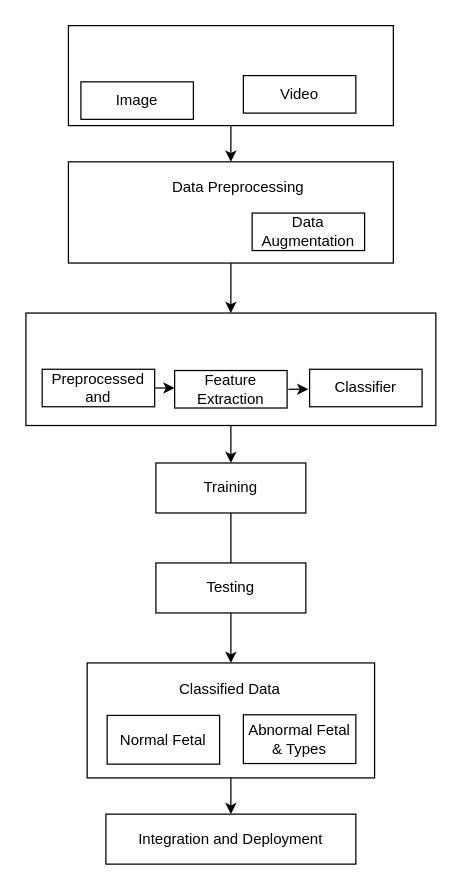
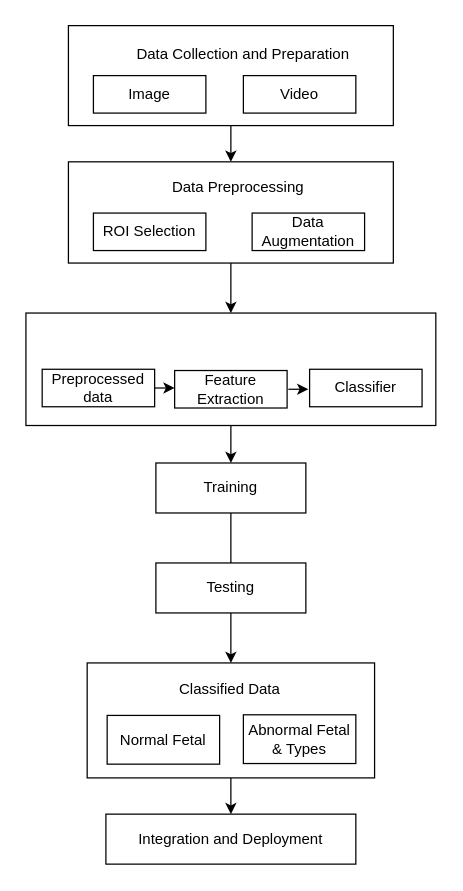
  <mxCell id="0" />
  <mxCell id="1" parent="0" />
  <mxCell id="2" style="edgeStyle=orthogonalEdgeStyle;rounded=0;orthogonalLoop=1;jettySize=auto;html=1;entryX=0.5;entryY=0;entryDx=0;entryDy=0;" edge="1" parent="1" source="3" target="15"><mxGeometry relative="1" as="geometry" /></mxCell>
  <mxCell id="3" value="" style="rounded=0;whiteSpace=wrap;html=1;" vertex="1" parent="1"><mxGeometry x="69" y="530" width="230" height="92" as="geometry" /></mxCell>
  <mxCell id="4" style="edgeStyle=orthogonalEdgeStyle;rounded=0;orthogonalLoop=1;jettySize=auto;html=1;entryX=0.5;entryY=0;entryDx=0;entryDy=0;" edge="1" parent="1" source="5" target="7"><mxGeometry relative="1" as="geometry" /></mxCell>
  <mxCell id="5" value="" style="rounded=0;whiteSpace=wrap;html=1;" vertex="1" parent="1"><mxGeometry x="54" y="20" width="260" height="80" as="geometry" /></mxCell>
  <mxCell id="6" style="edgeStyle=orthogonalEdgeStyle;rounded=0;orthogonalLoop=1;jettySize=auto;html=1;entryX=0.5;entryY=0;entryDx=0;entryDy=0;" edge="1" parent="1" source="7" target="13"><mxGeometry relative="1" as="geometry" /></mxCell>
  <mxCell id="7" value="" style="rounded=0;whiteSpace=wrap;html=1;" vertex="1" parent="1"><mxGeometry x="54" y="129" width="260" height="81" as="geometry" /></mxCell>
  <mxCell id="8" style="edgeStyle=orthogonalEdgeStyle;rounded=0;orthogonalLoop=1;jettySize=auto;html=1;entryX=0.5;entryY=0;entryDx=0;entryDy=0;" edge="1" parent="1" source="9" target="3"><mxGeometry relative="1" as="geometry" /></mxCell>
  <mxCell id="9" value="Testing" style="rounded=0;whiteSpace=wrap;html=1;" vertex="1" parent="1"><mxGeometry x="124" y="450" width="120" height="40" as="geometry" /></mxCell>
  <mxCell id="10" style="edgeStyle=orthogonalEdgeStyle;rounded=0;orthogonalLoop=1;jettySize=auto;html=1;entryX=0.5;entryY=0;entryDx=0;entryDy=0;endArrow=none;" edge="1" parent="1" source="11" target="9"><mxGeometry relative="1" as="geometry" /></mxCell>
  <mxCell id="11" value="Training" style="rounded=0;whiteSpace=wrap;html=1;" vertex="1" parent="1"><mxGeometry x="124" y="370" width="120" height="40" as="geometry" /></mxCell>
  <mxCell id="12" style="edgeStyle=orthogonalEdgeStyle;rounded=0;orthogonalLoop=1;jettySize=auto;html=1;entryX=0.5;entryY=0;entryDx=0;entryDy=0;" edge="1" parent="1" source="13" target="11"><mxGeometry relative="1" as="geometry" /></mxCell>
  <mxCell id="13" value="" style="rounded=0;whiteSpace=wrap;html=1;" vertex="1" parent="1"><mxGeometry x="20" y="250" width="328" height="90" as="geometry" /></mxCell>
  <mxCell id="14" value="Classified Data&amp;nbsp;" style="text;html=1;strokeColor=none;fillColor=none;align=center;verticalAlign=middle;whiteSpace=wrap;rounded=0;" vertex="1" parent="1"><mxGeometry x="130" y="536" width="110" height="30" as="geometry" /></mxCell>
  <mxCell id="15" value="Integration and Deployment" style="rounded=0;whiteSpace=wrap;html=1;" vertex="1" parent="1"><mxGeometry x="84" y="651" width="200" height="40" as="geometry" /></mxCell>
+ <mxCell id="16" value="ROI Selection" style="rounded=0;whiteSpace=wrap;html=1;" vertex="1" parent="1"><mxGeometry x="74" y="170" width="90" height="30" as="geometry" /></mxCell>
  <mxCell id="17" value="Data Augmentation" style="rounded=0;whiteSpace=wrap;html=1;" vertex="1" parent="1"><mxGeometry x="201" y="170" width="90" height="30" as="geometry" /></mxCell>
  <mxCell id="18" value="Data Preprocessing" style="text;html=1;strokeColor=none;fillColor=none;align=center;verticalAlign=middle;whiteSpace=wrap;rounded=0;" vertex="1" parent="1"><mxGeometry x="130" y="135" width="120" height="30" as="geometry" /></mxCell>
  <mxCell id="19" style="edgeStyle=orthogonalEdgeStyle;rounded=0;orthogonalLoop=1;jettySize=auto;html=1;exitX=1;exitY=0.5;exitDx=0;exitDy=0;entryX=0.317;entryY=0.667;entryDx=0;entryDy=0;entryPerimeter=0;" edge="1" parent="1" source="20" target="13"><mxGeometry relative="1" as="geometry" /></mxCell>
- <mxCell id="20" value="Preprocessed and" style="rounded=0;whiteSpace=wrap;html=1;" vertex="1" parent="1"><mxGeometry x="33" y="295" width="90" height="30" as="geometry" /></mxCell>
+ <mxCell id="20" value="Preprocessed data" style="rounded=0;whiteSpace=wrap;html=1;" vertex="1" parent="1"><mxGeometry x="33" y="295" width="90" height="30" as="geometry" /></mxCell>
  <mxCell id="21" value="Feature Extraction" style="rounded=0;whiteSpace=wrap;html=1;" vertex="1" parent="1"><mxGeometry x="139" y="296" width="90" height="30" as="geometry" /></mxCell>
  <mxCell id="22" value="Classifier" style="rounded=0;whiteSpace=wrap;html=1;" vertex="1" parent="1"><mxGeometry x="247" y="295" width="90" height="30" as="geometry" /></mxCell>
  <mxCell id="23" value="Normal Fetal" style="rounded=0;whiteSpace=wrap;html=1;" vertex="1" parent="1"><mxGeometry x="85" y="572" width="90" height="39" as="geometry" /></mxCell>
  <mxCell id="24" value="Abnormal Fetal &amp;amp; Types" style="rounded=0;whiteSpace=wrap;html=1;" vertex="1" parent="1"><mxGeometry x="194" y="571.5" width="90" height="39" as="geometry" /></mxCell>
- <mxCell id="26" value="Image" style="rounded=0;whiteSpace=wrap;html=1;" vertex="1" parent="1"><mxGeometry x="64" y="65" width="90" height="30" as="geometry" /></mxCell>
+ <mxCell id="25" value="Data Collection and Preparation" style="text;html=1;strokeColor=none;fillColor=none;align=center;verticalAlign=middle;whiteSpace=wrap;rounded=0;" vertex="1" parent="1"><mxGeometry x="84" y="28" width="220" height="30" as="geometry" /></mxCell>
+ <mxCell id="26" value="Image" style="rounded=0;whiteSpace=wrap;html=1;" vertex="1" parent="1"><mxGeometry x="74" y="60" width="90" height="30" as="geometry" /></mxCell>
  <mxCell id="27" value="Video" style="rounded=0;whiteSpace=wrap;html=1;" vertex="1" parent="1"><mxGeometry x="194" y="60" width="90" height="30" as="geometry" /></mxCell>
  <mxCell id="28" value="" style="endArrow=classic;html=1;rounded=0;exitX=1;exitY=0.5;exitDx=0;exitDy=0;" edge="1" parent="1"><mxGeometry width="50" height="50" relative="1" as="geometry"><mxPoint x="123" y="310" as="sourcePoint" /><mxPoint x="139" y="310" as="targetPoint" /></mxGeometry></mxCell>
  <mxCell id="29" value="" style="endArrow=classic;html=1;rounded=0;exitX=1;exitY=0.5;exitDx=0;exitDy=0;" edge="1" parent="1"><mxGeometry width="50" height="50" relative="1" as="geometry"><mxPoint x="230" y="311" as="sourcePoint" /><mxPoint x="246" y="311" as="targetPoint" /></mxGeometry></mxCell>
